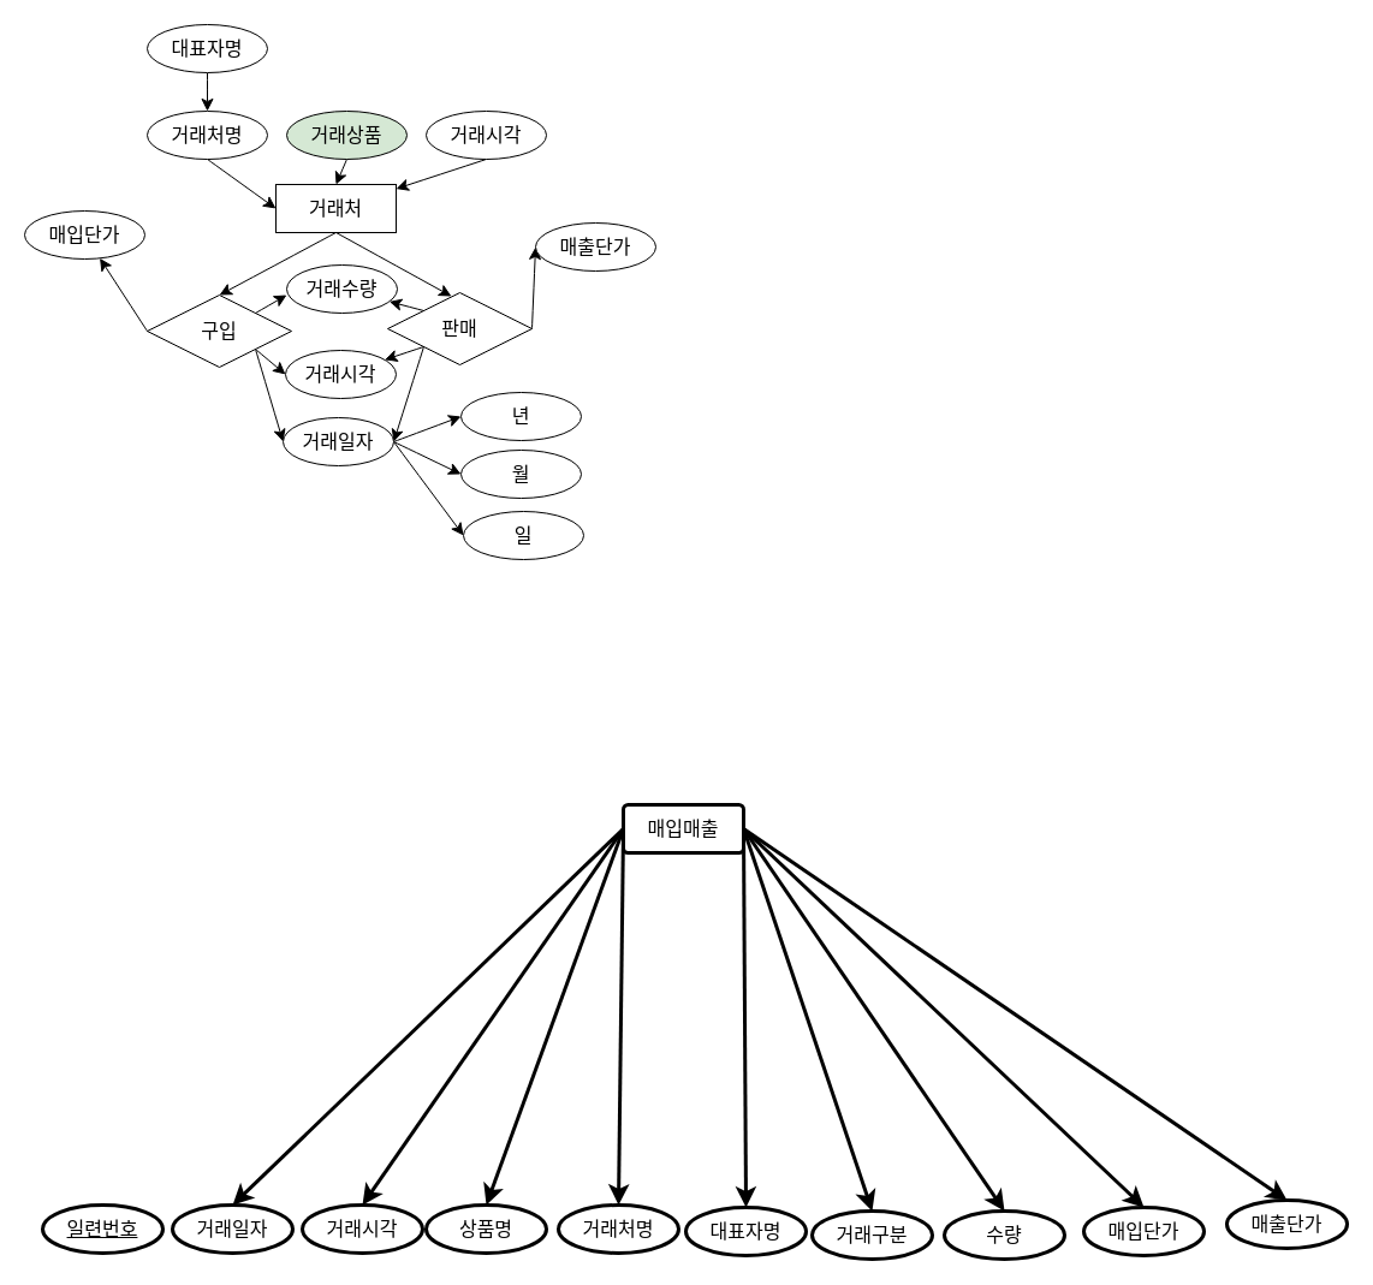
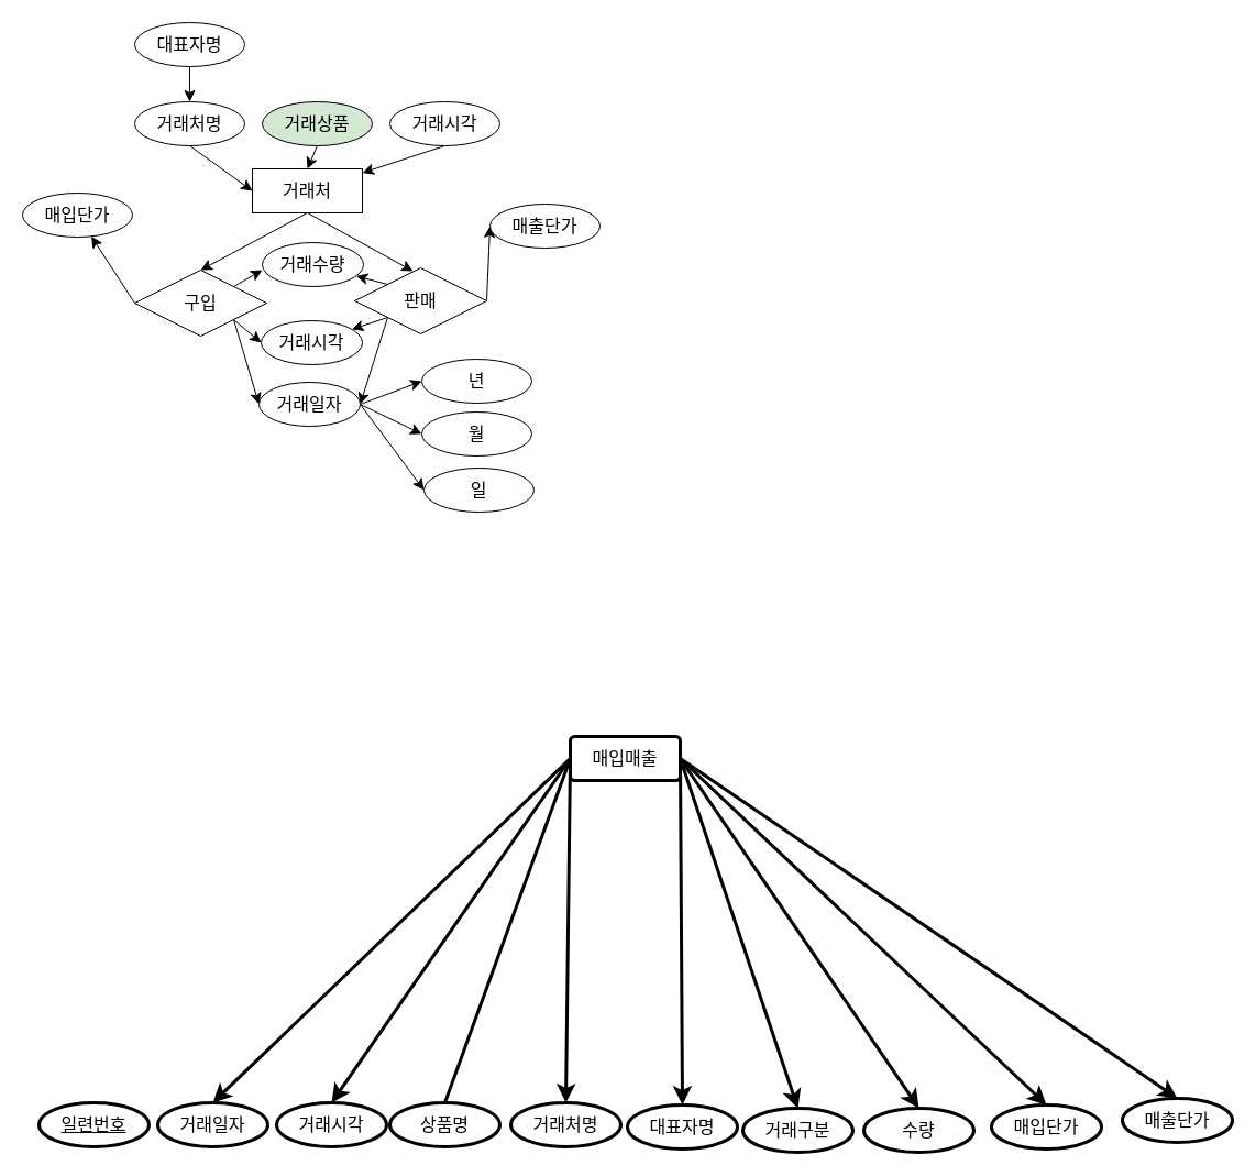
  <mxCell id="0" />
  <mxCell id="1" parent="0" />
  <mxCell id="2" style="edgeStyle=none;curved=1;rounded=0;orthogonalLoop=1;jettySize=auto;html=1;exitX=0.5;exitY=1;exitDx=0;exitDy=0;entryX=0.5;entryY=0;entryDx=0;entryDy=0;fontSize=12;startSize=8;endSize=8;" parent="1" source="3" target="13" edge="1"><mxGeometry relative="1" as="geometry" /></mxCell>
  <mxCell id="3" value="거래처" style="whiteSpace=wrap;html=1;align=center;fontSize=16;" parent="1" vertex="1"><mxGeometry x="229" y="153" width="100" height="40" as="geometry" /></mxCell>
  <mxCell id="4" style="edgeStyle=none;curved=1;rounded=0;orthogonalLoop=1;jettySize=auto;html=1;exitX=0.5;exitY=1;exitDx=0;exitDy=0;entryX=0;entryY=0.5;entryDx=0;entryDy=0;fontSize=12;startSize=8;endSize=8;" parent="1" source="5" target="3" edge="1"><mxGeometry relative="1" as="geometry" /></mxCell>
  <mxCell id="5" value="거래처명" style="ellipse;whiteSpace=wrap;html=1;align=center;fontSize=16;" parent="1" vertex="1"><mxGeometry x="122" y="92" width="100" height="40" as="geometry" /></mxCell>
  <mxCell id="6" style="edgeStyle=none;curved=1;rounded=0;orthogonalLoop=1;jettySize=auto;html=1;exitX=0.5;exitY=1;exitDx=0;exitDy=0;entryX=0.5;entryY=0;entryDx=0;entryDy=0;fontSize=12;startSize=8;endSize=8;" parent="1" source="7" target="3" edge="1"><mxGeometry relative="1" as="geometry" /></mxCell>
  <mxCell id="7" value="거래상품" style="ellipse;whiteSpace=wrap;html=1;align=center;fontSize=16;fillColor=#d5e8d4;" parent="1" vertex="1"><mxGeometry x="238" y="92" width="100" height="40" as="geometry" /></mxCell>
  <mxCell id="8" style="edgeStyle=none;curved=1;rounded=0;orthogonalLoop=1;jettySize=auto;html=1;exitX=0.5;exitY=1;exitDx=0;exitDy=0;fontSize=12;startSize=8;endSize=8;" parent="1" source="9" target="3" edge="1"><mxGeometry relative="1" as="geometry" /></mxCell>
  <mxCell id="9" value="거래시각" style="ellipse;whiteSpace=wrap;html=1;align=center;fontSize=16;" parent="1" vertex="1"><mxGeometry x="354" y="92" width="100" height="40" as="geometry" /></mxCell>
  <mxCell id="10" style="edgeStyle=none;curved=1;rounded=0;orthogonalLoop=1;jettySize=auto;html=1;exitX=1;exitY=1;exitDx=0;exitDy=0;entryX=0;entryY=0.5;entryDx=0;entryDy=0;fontSize=12;startSize=8;endSize=8;" parent="1" source="13" target="22" edge="1"><mxGeometry relative="1" as="geometry" /></mxCell>
  <mxCell id="11" style="edgeStyle=none;curved=1;rounded=0;orthogonalLoop=1;jettySize=auto;html=1;exitX=1;exitY=1;exitDx=0;exitDy=0;entryX=0;entryY=0.5;entryDx=0;entryDy=0;fontSize=12;startSize=8;endSize=8;" parent="1" source="13" target="26" edge="1"><mxGeometry relative="1" as="geometry" /></mxCell>
  <mxCell id="12" style="edgeStyle=none;curved=1;rounded=0;orthogonalLoop=1;jettySize=auto;html=1;exitX=0;exitY=0.5;exitDx=0;exitDy=0;fontSize=12;startSize=8;endSize=8;" parent="1" source="13" target="31" edge="1"><mxGeometry relative="1" as="geometry" /></mxCell>
  <mxCell id="13" value="구입" style="shape=rhombus;perimeter=rhombusPerimeter;whiteSpace=wrap;html=1;align=center;fontSize=16;" parent="1" vertex="1"><mxGeometry x="122" y="245" width="120" height="60" as="geometry" /></mxCell>
  <mxCell id="14" style="edgeStyle=none;curved=1;rounded=0;orthogonalLoop=1;jettySize=auto;html=1;exitX=0;exitY=0;exitDx=0;exitDy=0;fontSize=12;startSize=8;endSize=8;" parent="1" source="18" target="20" edge="1"><mxGeometry relative="1" as="geometry" /></mxCell>
  <mxCell id="15" style="edgeStyle=none;curved=1;rounded=0;orthogonalLoop=1;jettySize=auto;html=1;exitX=0;exitY=1;exitDx=0;exitDy=0;fontSize=12;startSize=8;endSize=8;" parent="1" source="18" target="22" edge="1"><mxGeometry relative="1" as="geometry" /></mxCell>
  <mxCell id="16" style="edgeStyle=none;curved=1;rounded=0;orthogonalLoop=1;jettySize=auto;html=1;exitX=0;exitY=1;exitDx=0;exitDy=0;entryX=1;entryY=0.5;entryDx=0;entryDy=0;fontSize=12;startSize=8;endSize=8;" parent="1" source="18" target="26" edge="1"><mxGeometry relative="1" as="geometry" /></mxCell>
  <mxCell id="17" style="edgeStyle=none;curved=1;rounded=0;orthogonalLoop=1;jettySize=auto;html=1;exitX=1;exitY=0.5;exitDx=0;exitDy=0;entryX=0;entryY=0.5;entryDx=0;entryDy=0;fontSize=12;startSize=8;endSize=8;" parent="1" source="18" target="30" edge="1"><mxGeometry relative="1" as="geometry" /></mxCell>
  <mxCell id="18" value="판매" style="shape=rhombus;perimeter=rhombusPerimeter;whiteSpace=wrap;html=1;align=center;fontSize=16;" parent="1" vertex="1"><mxGeometry x="322" y="243" width="120" height="60" as="geometry" /></mxCell>
  <mxCell id="19" style="edgeStyle=none;curved=1;rounded=0;orthogonalLoop=1;jettySize=auto;html=1;exitX=0.5;exitY=1;exitDx=0;exitDy=0;entryX=0.442;entryY=0.05;entryDx=0;entryDy=0;entryPerimeter=0;fontSize=12;startSize=8;endSize=8;" parent="1" source="3" target="18" edge="1"><mxGeometry relative="1" as="geometry" /></mxCell>
  <mxCell id="20" value="거래수량" style="ellipse;whiteSpace=wrap;html=1;align=center;fontSize=16;" parent="1" vertex="1"><mxGeometry x="238" y="220" width="92" height="40" as="geometry" /></mxCell>
  <mxCell id="21" style="edgeStyle=none;curved=1;rounded=0;orthogonalLoop=1;jettySize=auto;html=1;exitX=1;exitY=0;exitDx=0;exitDy=0;entryX=0;entryY=0.625;entryDx=0;entryDy=0;entryPerimeter=0;fontSize=12;startSize=8;endSize=8;" parent="1" source="13" target="20" edge="1"><mxGeometry relative="1" as="geometry" /></mxCell>
  <mxCell id="22" value="거래시각" style="ellipse;whiteSpace=wrap;html=1;align=center;fontSize=16;" parent="1" vertex="1"><mxGeometry x="237" y="291" width="92" height="40" as="geometry" /></mxCell>
  <mxCell id="23" style="edgeStyle=none;curved=1;rounded=0;orthogonalLoop=1;jettySize=auto;html=1;exitX=1;exitY=0.5;exitDx=0;exitDy=0;entryX=0;entryY=0.5;entryDx=0;entryDy=0;fontSize=12;startSize=8;endSize=8;" parent="1" source="26" target="27" edge="1"><mxGeometry relative="1" as="geometry" /></mxCell>
  <mxCell id="24" style="edgeStyle=none;curved=1;rounded=0;orthogonalLoop=1;jettySize=auto;html=1;exitX=1;exitY=0.5;exitDx=0;exitDy=0;entryX=0;entryY=0.5;entryDx=0;entryDy=0;fontSize=12;startSize=8;endSize=8;" parent="1" source="26" target="28" edge="1"><mxGeometry relative="1" as="geometry" /></mxCell>
  <mxCell id="25" style="edgeStyle=none;curved=1;rounded=0;orthogonalLoop=1;jettySize=auto;html=1;exitX=1;exitY=0.5;exitDx=0;exitDy=0;entryX=0;entryY=0.5;entryDx=0;entryDy=0;fontSize=12;startSize=8;endSize=8;" parent="1" source="26" target="29" edge="1"><mxGeometry relative="1" as="geometry" /></mxCell>
  <mxCell id="26" value="거래일자" style="ellipse;whiteSpace=wrap;html=1;align=center;fontSize=16;" parent="1" vertex="1"><mxGeometry x="235" y="347" width="92" height="40" as="geometry" /></mxCell>
  <mxCell id="27" value="년" style="ellipse;whiteSpace=wrap;html=1;align=center;fontSize=16;" parent="1" vertex="1"><mxGeometry x="383" y="326" width="100" height="40" as="geometry" /></mxCell>
  <mxCell id="28" value="월" style="ellipse;whiteSpace=wrap;html=1;align=center;fontSize=16;" parent="1" vertex="1"><mxGeometry x="383" y="374" width="100" height="40" as="geometry" /></mxCell>
  <mxCell id="29" value="일" style="ellipse;whiteSpace=wrap;html=1;align=center;fontSize=16;" parent="1" vertex="1"><mxGeometry x="385" y="425" width="100" height="40" as="geometry" /></mxCell>
  <mxCell id="30" value="매출단가" style="ellipse;whiteSpace=wrap;html=1;align=center;fontSize=16;" parent="1" vertex="1"><mxGeometry x="445" y="185" width="100" height="40" as="geometry" /></mxCell>
  <mxCell id="31" value="매입단가" style="ellipse;whiteSpace=wrap;html=1;align=center;fontSize=16;" parent="1" vertex="1"><mxGeometry x="20" y="175" width="100" height="40" as="geometry" /></mxCell>
  <mxCell id="32" style="edgeStyle=none;curved=1;rounded=0;orthogonalLoop=1;jettySize=auto;html=1;exitX=0.5;exitY=1;exitDx=0;exitDy=0;entryX=0.5;entryY=0;entryDx=0;entryDy=0;fontSize=12;startSize=8;endSize=8;" parent="1" source="33" target="5" edge="1"><mxGeometry relative="1" as="geometry" /></mxCell>
  <mxCell id="33" value="대표자명" style="ellipse;whiteSpace=wrap;html=1;align=center;fontSize=16;" parent="1" vertex="1"><mxGeometry x="122" y="20" width="100" height="40" as="geometry" /></mxCell>
  <mxCell id="34" style="edgeStyle=none;curved=1;rounded=0;orthogonalLoop=1;jettySize=auto;html=1;entryX=0.5;entryY=0;entryDx=0;entryDy=0;fontSize=12;startSize=8;endSize=8;exitX=0;exitY=0.5;exitDx=0;exitDy=0;strokeWidth=3;" parent="1" source="43" target="45" edge="1"><mxGeometry relative="1" as="geometry"><mxPoint x="505" y="917" as="sourcePoint" /></mxGeometry></mxCell>
  <mxCell id="35" style="edgeStyle=none;curved=1;rounded=0;orthogonalLoop=1;jettySize=auto;html=1;exitX=0;exitY=0.5;exitDx=0;exitDy=0;entryX=0.5;entryY=0;entryDx=0;entryDy=0;fontSize=12;startSize=8;endSize=8;strokeWidth=3;" parent="1" source="43" target="46" edge="1"><mxGeometry relative="1" as="geometry" /></mxCell>
- <mxCell id="36" style="edgeStyle=none;curved=1;rounded=0;orthogonalLoop=1;jettySize=auto;html=1;exitX=0;exitY=0.5;exitDx=0;exitDy=0;entryX=0.5;entryY=0;entryDx=0;entryDy=0;fontSize=12;startSize=8;endSize=8;strokeWidth=3;" parent="1" source="43" target="47" edge="1"><mxGeometry relative="1" as="geometry" /></mxCell>
+ <mxCell id="36" style="edgeStyle=none;curved=1;rounded=0;orthogonalLoop=1;jettySize=auto;html=1;exitX=0;exitY=0.5;exitDx=0;exitDy=0;entryX=0.5;entryY=0;entryDx=0;entryDy=0;fontSize=12;startSize=8;endSize=8;strokeWidth=3;endArrow=none;" parent="1" source="43" target="47" edge="1"><mxGeometry relative="1" as="geometry" /></mxCell>
  <mxCell id="37" style="edgeStyle=none;curved=1;rounded=0;orthogonalLoop=1;jettySize=auto;html=1;entryX=0.5;entryY=0;entryDx=0;entryDy=0;fontSize=12;startSize=8;endSize=8;exitX=0;exitY=0.5;exitDx=0;exitDy=0;strokeWidth=3;" parent="1" source="43" target="48" edge="1"><mxGeometry relative="1" as="geometry"><mxPoint x="506" y="921" as="sourcePoint" /></mxGeometry></mxCell>
  <mxCell id="38" style="edgeStyle=none;curved=1;rounded=0;orthogonalLoop=1;jettySize=auto;html=1;exitX=1;exitY=0.5;exitDx=0;exitDy=0;entryX=0.5;entryY=0;entryDx=0;entryDy=0;fontSize=12;startSize=8;endSize=8;strokeWidth=3;" parent="1" source="43" target="49" edge="1"><mxGeometry relative="1" as="geometry" /></mxCell>
  <mxCell id="39" style="edgeStyle=none;curved=1;rounded=0;orthogonalLoop=1;jettySize=auto;html=1;exitX=1;exitY=0.5;exitDx=0;exitDy=0;entryX=0.5;entryY=0;entryDx=0;entryDy=0;fontSize=12;startSize=8;endSize=8;strokeWidth=3;" parent="1" source="43" target="50" edge="1"><mxGeometry relative="1" as="geometry" /></mxCell>
  <mxCell id="40" style="edgeStyle=none;curved=1;rounded=0;orthogonalLoop=1;jettySize=auto;html=1;exitX=1;exitY=0.5;exitDx=0;exitDy=0;entryX=0.5;entryY=0;entryDx=0;entryDy=0;fontSize=12;startSize=8;endSize=8;strokeWidth=3;" parent="1" source="43" target="52" edge="1"><mxGeometry relative="1" as="geometry" /></mxCell>
  <mxCell id="41" style="edgeStyle=none;curved=1;rounded=0;orthogonalLoop=1;jettySize=auto;html=1;exitX=1;exitY=0.5;exitDx=0;exitDy=0;entryX=0.5;entryY=0;entryDx=0;entryDy=0;fontSize=12;startSize=8;endSize=8;strokeWidth=3;" parent="1" source="43" target="51" edge="1"><mxGeometry relative="1" as="geometry" /></mxCell>
  <mxCell id="42" style="edgeStyle=none;curved=1;rounded=0;orthogonalLoop=1;jettySize=auto;html=1;exitX=1;exitY=0.5;exitDx=0;exitDy=0;entryX=0.5;entryY=0;entryDx=0;entryDy=0;fontSize=12;startSize=8;endSize=8;strokeWidth=3;" parent="1" source="43" target="53" edge="1"><mxGeometry relative="1" as="geometry" /></mxCell>
  <mxCell id="43" value="매입매출" style="rounded=1;arcSize=10;whiteSpace=wrap;html=1;align=center;fontSize=16;strokeWidth=3;" parent="1" vertex="1"><mxGeometry x="518" y="669" width="100" height="40" as="geometry" /></mxCell>
  <mxCell id="44" value="일련번호" style="ellipse;whiteSpace=wrap;html=1;align=center;fontStyle=4;fontSize=16;strokeWidth=3;" parent="1" vertex="1"><mxGeometry x="35" y="1002" width="100" height="40" as="geometry" /></mxCell>
  <mxCell id="45" value="거래일자" style="ellipse;whiteSpace=wrap;html=1;align=center;fontSize=16;strokeWidth=3;" parent="1" vertex="1"><mxGeometry x="143" y="1002" width="100" height="40" as="geometry" /></mxCell>
  <mxCell id="46" value="거래시각" style="ellipse;whiteSpace=wrap;html=1;align=center;fontSize=16;strokeWidth=3;" parent="1" vertex="1"><mxGeometry x="251" y="1002" width="100" height="40" as="geometry" /></mxCell>
  <mxCell id="47" value="상품명" style="ellipse;whiteSpace=wrap;html=1;align=center;fontSize=16;strokeWidth=3;" parent="1" vertex="1"><mxGeometry x="354" y="1002" width="100" height="40" as="geometry" /></mxCell>
  <mxCell id="48" value="거래처명" style="ellipse;whiteSpace=wrap;html=1;align=center;fontSize=16;strokeWidth=3;" parent="1" vertex="1"><mxGeometry x="464" y="1002" width="100" height="40" as="geometry" /></mxCell>
  <mxCell id="49" value="대표자명" style="ellipse;whiteSpace=wrap;html=1;align=center;fontSize=16;strokeWidth=3;" parent="1" vertex="1"><mxGeometry x="570" y="1004" width="100" height="40" as="geometry" /></mxCell>
  <mxCell id="50" value="거래구분" style="ellipse;whiteSpace=wrap;html=1;align=center;fontSize=16;strokeWidth=3;" parent="1" vertex="1"><mxGeometry x="675" y="1007" width="100" height="40" as="geometry" /></mxCell>
  <mxCell id="51" value="매입단가" style="ellipse;whiteSpace=wrap;html=1;align=center;fontSize=16;strokeWidth=3;" parent="1" vertex="1"><mxGeometry x="901" y="1004" width="100" height="40" as="geometry" /></mxCell>
  <mxCell id="52" value="수량" style="ellipse;whiteSpace=wrap;html=1;align=center;fontSize=16;strokeWidth=3;" parent="1" vertex="1"><mxGeometry x="785" y="1007" width="100" height="40" as="geometry" /></mxCell>
  <mxCell id="53" value="매출단가" style="ellipse;whiteSpace=wrap;html=1;align=center;fontSize=16;strokeWidth=3;" parent="1" vertex="1"><mxGeometry x="1020" y="998" width="100" height="40" as="geometry" /></mxCell>
